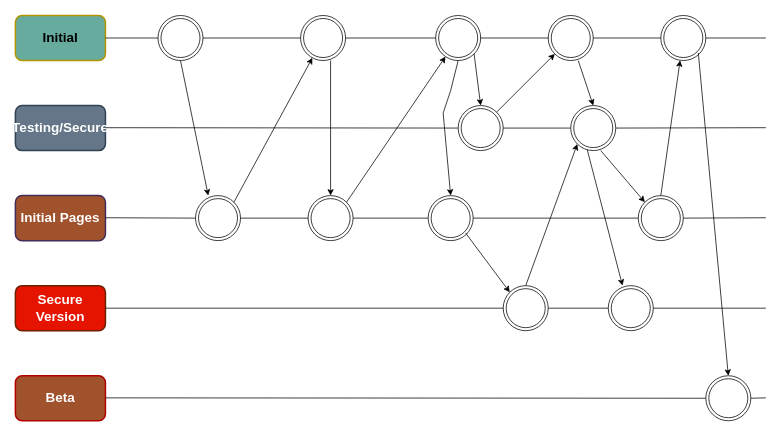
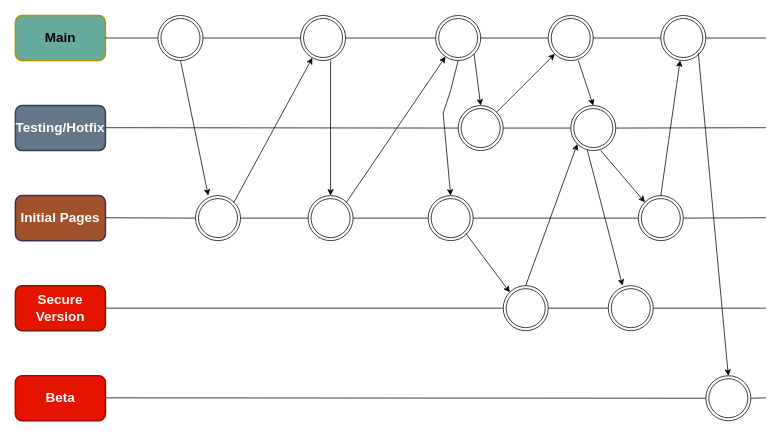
  <mxCell id="0" />
  <mxCell id="1" parent="0" />
- <mxCell id="2" value="Initial" style="rounded=1;whiteSpace=wrap;html=1;strokeWidth=2;fillWeight=4;hachureGap=8;hachureAngle=45;fillColor=light-dark(#67AB9F,#67AB9F);fontColor=#000000;strokeColor=light-dark(#B09500,#67AB9F);fontSize=18;fontStyle=1;textShadow=0;" vertex="1" parent="1"><mxGeometry x="20" y="20" width="120" height="60" as="geometry" /></mxCell>
- <mxCell id="3" value="Testing/Secure" style="rounded=1;whiteSpace=wrap;html=1;strokeWidth=2;fillWeight=4;hachureGap=8;hachureAngle=45;fillColor=light-dark(#647687,#E3C800);fontColor=light-dark(#FFFFFF,#FFFFFF);strokeColor=light-dark(#314354,#FFD966);fontSize=18;textShadow=0;fontStyle=1" vertex="1" parent="1"><mxGeometry x="20" y="140" width="120" height="60" as="geometry" /></mxCell>
+ <mxCell id="2" value="Main" style="rounded=1;whiteSpace=wrap;html=1;strokeWidth=2;fillWeight=4;hachureGap=8;hachureAngle=45;fillColor=light-dark(#67AB9F,#67AB9F);fontColor=#000000;strokeColor=light-dark(#B09500,#67AB9F);fontSize=18;fontStyle=1;textShadow=0;" vertex="1" parent="1"><mxGeometry x="20" y="20" width="120" height="60" as="geometry" /></mxCell>
+ <mxCell id="3" value="Testing/Hotfix" style="rounded=1;whiteSpace=wrap;html=1;strokeWidth=2;fillWeight=4;hachureGap=8;hachureAngle=45;fillColor=light-dark(#647687,#E3C800);fontColor=light-dark(#FFFFFF,#FFFFFF);strokeColor=light-dark(#314354,#FFD966);fontSize=18;textShadow=0;fontStyle=1" vertex="1" parent="1"><mxGeometry x="20" y="140" width="120" height="60" as="geometry" /></mxCell>
  <mxCell id="4" value="Initial Pages" style="rounded=1;whiteSpace=wrap;html=1;strokeWidth=2;fillWeight=4;hachureGap=8;hachureAngle=45;fillColor=#a0522d;fontColor=light-dark(#FFFFFF,#FFFFFF);strokeColor=#432D57;textShadow=0;labelBorderColor=none;labelBackgroundColor=none;fontStyle=1;fontSize=18;shadow=0;" vertex="1" parent="1"><mxGeometry x="20" y="260" width="120" height="60" as="geometry" /></mxCell>
  <mxCell id="5" value="Secure Version" style="rounded=1;whiteSpace=wrap;html=1;strokeWidth=2;fillWeight=4;hachureGap=8;hachureAngle=45;fillColor=#e51400;fontColor=light-dark(#FFFFFF,#FAFAFA);strokeColor=#6D1F00;fontSize=18;fontStyle=1;" vertex="1" parent="1"><mxGeometry x="20" y="380" width="120" height="60" as="geometry" /></mxCell>
- <mxCell id="6" value="Beta" style="rounded=1;whiteSpace=wrap;html=1;strokeWidth=2;fillWeight=4;hachureGap=8;hachureAngle=45;fillColor=#a0522d;fontColor=light-dark(#FFFFFF,#F0F0F0);strokeColor=#B20000;fontStyle=1;fontSize=18;" vertex="1" parent="1"><mxGeometry x="20" y="500" width="120" height="60" as="geometry" /></mxCell>
+ <mxCell id="6" value="Beta" style="rounded=1;whiteSpace=wrap;html=1;strokeWidth=2;fillWeight=4;hachureGap=8;hachureAngle=45;fillColor=#e51400;fontColor=light-dark(#FFFFFF,#F0F0F0);strokeColor=#B20000;fontStyle=1;fontSize=18;" vertex="1" parent="1"><mxGeometry x="20" y="500" width="120" height="60" as="geometry" /></mxCell>
  <mxCell id="7" value="" style="endArrow=none;html=1;rounded=0;exitX=1;exitY=0.5;exitDx=0;exitDy=0;fillColor=#f5f5f5;strokeColor=light-dark(#000000,#67AB9F);" edge="1" parent="1" source="32"><mxGeometry width="50" height="50" relative="1" as="geometry"><mxPoint x="140" y="50" as="sourcePoint" /><mxPoint x="1020" y="50" as="targetPoint" /></mxGeometry></mxCell>
  <mxCell id="8" value="" style="endArrow=none;html=1;rounded=0;exitX=1;exitY=0.5;exitDx=0;exitDy=0;fillColor=#f5f5f5;strokeColor=light-dark(#000000,#E3C800);" edge="1" parent="1" source="17"><mxGeometry width="50" height="50" relative="1" as="geometry"><mxPoint x="140" y="169.5" as="sourcePoint" /><mxPoint x="1020" y="169.5" as="targetPoint" /></mxGeometry></mxCell>
  <mxCell id="9" value="" style="endArrow=none;html=1;rounded=0;exitX=1;exitY=0.5;exitDx=0;exitDy=0;fillColor=#f5f5f5;strokeColor=light-dark(#000000,#A18EB3);" edge="1" parent="1" source="24"><mxGeometry width="50" height="50" relative="1" as="geometry"><mxPoint x="140" y="289.5" as="sourcePoint" /><mxPoint x="1020" y="289.5" as="targetPoint" /></mxGeometry></mxCell>
  <mxCell id="10" value="" style="endArrow=none;html=1;rounded=0;exitX=1;exitY=0.5;exitDx=0;exitDy=0;fillColor=#f5f5f5;strokeColor=light-dark(#000000,#D28F70);" edge="1" parent="1" source="28"><mxGeometry width="50" height="50" relative="1" as="geometry"><mxPoint x="140" y="410" as="sourcePoint" /><mxPoint x="1020" y="410" as="targetPoint" /></mxGeometry></mxCell>
  <mxCell id="11" value="" style="endArrow=none;html=1;rounded=0;exitX=1;exitY=0.5;exitDx=0;exitDy=0;fillColor=#f5f5f5;strokeColor=light-dark(#000000,#FF9281);" edge="1" parent="1" source="35"><mxGeometry width="50" height="50" relative="1" as="geometry"><mxPoint x="140" y="529.5" as="sourcePoint" /><mxPoint x="1020" y="529.5" as="targetPoint" /></mxGeometry></mxCell>
  <mxCell id="12" value="" style="endArrow=none;html=1;rounded=0;exitX=1;exitY=0.5;exitDx=0;exitDy=0;fillColor=#f5f5f5;strokeColor=light-dark(#000000,#67AB9F);" edge="1" parent="1" target="13"><mxGeometry width="50" height="50" relative="1" as="geometry"><mxPoint x="140" y="50" as="sourcePoint" /><mxPoint x="1020" y="50" as="targetPoint" /></mxGeometry></mxCell>
  <mxCell id="13" value="" style="ellipse;shape=doubleEllipse;whiteSpace=wrap;html=1;aspect=fixed;fillColor=light-dark(#FFFFFF,#67AB9F);" vertex="1" parent="1"><mxGeometry x="210" y="20" width="60" height="60" as="geometry" /></mxCell>
  <mxCell id="14" value="" style="endArrow=none;html=1;rounded=0;exitX=1;exitY=0.5;exitDx=0;exitDy=0;fillColor=#f5f5f5;strokeColor=light-dark(#000000,#E3C800);" edge="1" parent="1" target="15"><mxGeometry width="50" height="50" relative="1" as="geometry"><mxPoint x="140" y="169.5" as="sourcePoint" /><mxPoint x="1020" y="169.5" as="targetPoint" /></mxGeometry></mxCell>
  <mxCell id="15" value="" style="ellipse;shape=doubleEllipse;whiteSpace=wrap;html=1;aspect=fixed;fillColor=light-dark(#FFFFFF,#E3C800);" vertex="1" parent="1"><mxGeometry x="610" y="140" width="60" height="60" as="geometry" /></mxCell>
  <mxCell id="16" value="" style="endArrow=none;html=1;rounded=0;exitX=1;exitY=0.5;exitDx=0;exitDy=0;fillColor=#f5f5f5;strokeColor=light-dark(#000000,#E3C800);" edge="1" parent="1" source="15" target="17"><mxGeometry width="50" height="50" relative="1" as="geometry"><mxPoint x="360" y="170" as="sourcePoint" /><mxPoint x="1020" y="169.5" as="targetPoint" /></mxGeometry></mxCell>
  <mxCell id="17" value="" style="ellipse;shape=doubleEllipse;whiteSpace=wrap;html=1;aspect=fixed;fillColor=light-dark(#FFFFFF,#E3C800);" vertex="1" parent="1"><mxGeometry x="760" y="140" width="60" height="60" as="geometry" /></mxCell>
  <mxCell id="18" value="" style="endArrow=none;html=1;rounded=0;exitX=1;exitY=0.5;exitDx=0;exitDy=0;fillColor=#f5f5f5;strokeColor=light-dark(#000000,#A18EB3);" edge="1" parent="1" target="19"><mxGeometry width="50" height="50" relative="1" as="geometry"><mxPoint x="140" y="289.5" as="sourcePoint" /><mxPoint x="1020" y="289.5" as="targetPoint" /></mxGeometry></mxCell>
  <mxCell id="19" value="" style="ellipse;shape=doubleEllipse;whiteSpace=wrap;html=1;aspect=fixed;fillColor=light-dark(#FFFFFF,#A18EB3);" vertex="1" parent="1"><mxGeometry x="260" y="260" width="60" height="60" as="geometry" /></mxCell>
  <mxCell id="20" value="" style="endArrow=none;html=1;rounded=0;exitX=1;exitY=0.5;exitDx=0;exitDy=0;fillColor=#f5f5f5;strokeColor=light-dark(#000000,#A18EB3);" edge="1" parent="1" source="19"><mxGeometry width="50" height="50" relative="1" as="geometry"><mxPoint x="320" y="290" as="sourcePoint" /><mxPoint x="420" y="290" as="targetPoint" /></mxGeometry></mxCell>
  <mxCell id="21" value="" style="endArrow=none;html=1;rounded=0;fillColor=#f5f5f5;strokeColor=light-dark(#000000,#A18EB3);" edge="1" parent="1" source="30" target="22"><mxGeometry width="50" height="50" relative="1" as="geometry"><mxPoint x="420" y="290" as="sourcePoint" /><mxPoint x="1020" y="289.5" as="targetPoint" /></mxGeometry></mxCell>
  <mxCell id="22" value="" style="ellipse;shape=doubleEllipse;whiteSpace=wrap;html=1;aspect=fixed;fillColor=light-dark(#FFFFFF,#A18EB3);" vertex="1" parent="1"><mxGeometry x="570" y="260" width="60" height="60" as="geometry" /></mxCell>
  <mxCell id="23" value="" style="endArrow=none;html=1;rounded=0;exitX=1;exitY=0.5;exitDx=0;exitDy=0;fillColor=#f5f5f5;strokeColor=light-dark(#000000,#A18EB3);" edge="1" parent="1" source="22" target="24"><mxGeometry width="50" height="50" relative="1" as="geometry"><mxPoint x="690" y="290" as="sourcePoint" /><mxPoint x="1020" y="289.5" as="targetPoint" /></mxGeometry></mxCell>
  <mxCell id="24" value="" style="ellipse;shape=doubleEllipse;whiteSpace=wrap;html=1;aspect=fixed;fillColor=light-dark(#FFFFFF,#A18EB3);" vertex="1" parent="1"><mxGeometry x="850" y="260" width="60" height="60" as="geometry" /></mxCell>
  <mxCell id="25" value="" style="endArrow=none;html=1;rounded=0;exitX=1;exitY=0.5;exitDx=0;exitDy=0;fillColor=#f5f5f5;strokeColor=light-dark(#000000,#67AB9F);" edge="1" parent="1" source="13" target="26"><mxGeometry width="50" height="50" relative="1" as="geometry"><mxPoint x="270" y="50" as="sourcePoint" /><mxPoint x="1020" y="50" as="targetPoint" /></mxGeometry></mxCell>
  <mxCell id="26" value="" style="ellipse;shape=doubleEllipse;whiteSpace=wrap;html=1;aspect=fixed;fillColor=light-dark(#FFFFFF,#67AB9F);" vertex="1" parent="1"><mxGeometry x="400" y="20" width="60" height="60" as="geometry" /></mxCell>
  <mxCell id="27" value="" style="endArrow=none;html=1;rounded=0;exitX=1;exitY=0.5;exitDx=0;exitDy=0;fillColor=#f5f5f5;strokeColor=light-dark(#000000,#D28F70);" edge="1" parent="1" target="28"><mxGeometry width="50" height="50" relative="1" as="geometry"><mxPoint x="140" y="410" as="sourcePoint" /><mxPoint x="1020" y="410" as="targetPoint" /></mxGeometry></mxCell>
  <mxCell id="28" value="" style="ellipse;shape=doubleEllipse;whiteSpace=wrap;html=1;aspect=fixed;fillColor=light-dark(#FFFFFF,#D28F70);" vertex="1" parent="1"><mxGeometry x="810" y="380" width="60" height="60" as="geometry" /></mxCell>
  <mxCell id="29" value="" style="endArrow=none;html=1;rounded=0;fillColor=#f5f5f5;strokeColor=light-dark(#000000,#F5F5F5);" edge="1" parent="1" target="30"><mxGeometry width="50" height="50" relative="1" as="geometry"><mxPoint x="420" y="290" as="sourcePoint" /><mxPoint x="570" y="290" as="targetPoint" /></mxGeometry></mxCell>
  <mxCell id="30" value="" style="ellipse;shape=doubleEllipse;whiteSpace=wrap;html=1;aspect=fixed;fillColor=light-dark(#FFFFFF,#A18EB3);" vertex="1" parent="1"><mxGeometry x="410" y="260" width="60" height="60" as="geometry" /></mxCell>
  <mxCell id="31" value="" style="endArrow=none;html=1;rounded=0;exitX=1;exitY=0.5;exitDx=0;exitDy=0;fillColor=#f5f5f5;strokeColor=light-dark(#000000,#67AB9F);" edge="1" parent="1" source="26" target="32"><mxGeometry width="50" height="50" relative="1" as="geometry"><mxPoint x="460" y="50" as="sourcePoint" /><mxPoint x="1020" y="50" as="targetPoint" /></mxGeometry></mxCell>
  <mxCell id="32" value="" style="ellipse;shape=doubleEllipse;whiteSpace=wrap;html=1;aspect=fixed;fillColor=light-dark(#FFFFFF,#67AB9F);" vertex="1" parent="1"><mxGeometry x="730" y="20" width="60" height="60" as="geometry" /></mxCell>
  <mxCell id="33" value="" style="ellipse;shape=doubleEllipse;whiteSpace=wrap;html=1;aspect=fixed;fillColor=light-dark(#FFFFFF,#67AB9F);" vertex="1" parent="1"><mxGeometry x="880" y="20" width="60" height="60" as="geometry" /></mxCell>
  <mxCell id="34" value="" style="endArrow=none;html=1;rounded=0;exitX=1;exitY=0.5;exitDx=0;exitDy=0;fillColor=#f5f5f5;strokeColor=light-dark(#000000,#FF9281);" edge="1" parent="1" target="35"><mxGeometry width="50" height="50" relative="1" as="geometry"><mxPoint x="140" y="529.5" as="sourcePoint" /><mxPoint x="1020" y="529.5" as="targetPoint" /></mxGeometry></mxCell>
  <mxCell id="35" value="" style="ellipse;shape=doubleEllipse;whiteSpace=wrap;html=1;aspect=fixed;fillColor=light-dark(#FFFFFF,#FF9281);" vertex="1" parent="1"><mxGeometry x="940" y="500" width="60" height="60" as="geometry" /></mxCell>
  <mxCell id="36" value="" style="ellipse;shape=doubleEllipse;whiteSpace=wrap;html=1;aspect=fixed;fillColor=light-dark(#FFFFFF,#D28F70);" vertex="1" parent="1"><mxGeometry x="670" y="380" width="60" height="60" as="geometry" /></mxCell>
  <mxCell id="37" value="" style="ellipse;shape=doubleEllipse;whiteSpace=wrap;html=1;aspect=fixed;fillColor=light-dark(#FFFFFF,#67AB9F);" vertex="1" parent="1"><mxGeometry x="580" y="20" width="60" height="60" as="geometry" /></mxCell>
  <mxCell id="38" value="" style="endArrow=classic;html=1;rounded=0;entryX=0.283;entryY=0;entryDx=0;entryDy=0;entryPerimeter=0;exitX=0.5;exitY=1;exitDx=0;exitDy=0;strokeColor=light-dark(#000000,#67AB9F);" edge="1" parent="1" source="13" target="19"><mxGeometry width="50" height="50" relative="1" as="geometry"><mxPoint x="230" y="160" as="sourcePoint" /><mxPoint x="280" y="110" as="targetPoint" /></mxGeometry></mxCell>
  <mxCell id="39" value="" style="endArrow=classic;html=1;rounded=0;exitX=1;exitY=0;exitDx=0;exitDy=0;strokeColor=light-dark(#000000,#A18EB3);" edge="1" parent="1" source="19" target="26"><mxGeometry width="50" height="50" relative="1" as="geometry"><mxPoint x="330" y="170" as="sourcePoint" /><mxPoint x="367" y="350" as="targetPoint" /></mxGeometry></mxCell>
  <mxCell id="40" value="" style="endArrow=classic;html=1;rounded=0;entryX=0.5;entryY=0;entryDx=0;entryDy=0;exitX=0.5;exitY=1;exitDx=0;exitDy=0;strokeColor=light-dark(#000000,#67AB9F);" edge="1" parent="1" target="30"><mxGeometry width="50" height="50" relative="1" as="geometry"><mxPoint x="440" y="80" as="sourcePoint" /><mxPoint x="477" y="260" as="targetPoint" /></mxGeometry></mxCell>
  <mxCell id="41" value="" style="endArrow=classic;html=1;rounded=0;exitX=1;exitY=0;exitDx=0;exitDy=0;strokeColor=light-dark(#000000,#A18EB3);" edge="1" parent="1" source="30" target="37"><mxGeometry width="50" height="50" relative="1" as="geometry"><mxPoint x="510" y="90" as="sourcePoint" /><mxPoint x="547" y="270" as="targetPoint" /></mxGeometry></mxCell>
  <mxCell id="42" value="" style="endArrow=classic;html=1;rounded=0;exitX=0.5;exitY=1;exitDx=0;exitDy=0;strokeColor=light-dark(#000000,#67AB9F);" edge="1" parent="1" source="37"><mxGeometry width="50" height="50" relative="1" as="geometry"><mxPoint x="489" y="314" as="sourcePoint" /><mxPoint x="600" y="260" as="targetPoint" /><Array as="points"><mxPoint x="600" y="120" /><mxPoint x="590" y="150" /></Array></mxGeometry></mxCell>
  <mxCell id="43" value="" style="endArrow=classic;html=1;rounded=0;exitX=1;exitY=1;exitDx=0;exitDy=0;entryX=0.5;entryY=0;entryDx=0;entryDy=0;strokeColor=light-dark(#000000,#67AB9F);" edge="1" parent="1" source="37" target="15"><mxGeometry width="50" height="50" relative="1" as="geometry"><mxPoint x="481" y="289" as="sourcePoint" /><mxPoint x="613" y="95" as="targetPoint" /></mxGeometry></mxCell>
  <mxCell id="44" value="" style="endArrow=classic;html=1;rounded=0;exitX=1;exitY=0;exitDx=0;exitDy=0;entryX=0;entryY=1;entryDx=0;entryDy=0;strokeColor=light-dark(#000000,#E3C800);" edge="1" parent="1" source="15" target="32"><mxGeometry width="50" height="50" relative="1" as="geometry"><mxPoint x="610" y="260" as="sourcePoint" /><mxPoint x="730" y="80" as="targetPoint" /></mxGeometry></mxCell>
  <mxCell id="45" value="" style="endArrow=classic;html=1;rounded=0;exitX=0.5;exitY=0;exitDx=0;exitDy=0;strokeColor=light-dark(#000000,#A18EB3);" edge="1" parent="1" source="24" target="33"><mxGeometry width="50" height="50" relative="1" as="geometry"><mxPoint x="790" y="294" as="sourcePoint" /><mxPoint x="900" y="82" as="targetPoint" /></mxGeometry></mxCell>
  <mxCell id="46" value="" style="endArrow=classic;html=1;rounded=0;exitX=1;exitY=1;exitDx=0;exitDy=0;entryX=0.5;entryY=0;entryDx=0;entryDy=0;strokeColor=light-dark(#000000,#67AB9F);" edge="1" parent="1" target="17"><mxGeometry width="50" height="50" relative="1" as="geometry"><mxPoint x="770" y="80" as="sourcePoint" /><mxPoint x="779" y="149" as="targetPoint" /></mxGeometry></mxCell>
  <mxCell id="47" value="" style="endArrow=classic;html=1;rounded=0;exitX=1;exitY=1;exitDx=0;exitDy=0;entryX=0;entryY=0;entryDx=0;entryDy=0;strokeColor=light-dark(#000000,#E3C800);" edge="1" parent="1" target="24"><mxGeometry width="50" height="50" relative="1" as="geometry"><mxPoint x="800" y="200" as="sourcePoint" /><mxPoint x="820" y="260" as="targetPoint" /></mxGeometry></mxCell>
  <mxCell id="48" value="" style="endArrow=classic;html=1;rounded=0;exitX=1;exitY=1;exitDx=0;exitDy=0;entryX=0;entryY=0;entryDx=0;entryDy=0;strokeColor=light-dark(#000000,#A18EB3);" edge="1" parent="1" target="36"><mxGeometry width="50" height="50" relative="1" as="geometry"><mxPoint x="620" y="310" as="sourcePoint" /><mxPoint x="640" y="370" as="targetPoint" /></mxGeometry></mxCell>
  <mxCell id="49" value="" style="endArrow=classic;html=1;rounded=0;exitX=1;exitY=0;exitDx=0;exitDy=0;entryX=0;entryY=1;entryDx=0;entryDy=0;strokeColor=light-dark(#000000,#D28F70);" edge="1" parent="1" target="17"><mxGeometry width="50" height="50" relative="1" as="geometry"><mxPoint x="700" y="380" as="sourcePoint" /><mxPoint x="778" y="302" as="targetPoint" /></mxGeometry></mxCell>
  <mxCell id="50" value="" style="endArrow=classic;html=1;rounded=0;entryX=0.5;entryY=0;entryDx=0;entryDy=0;exitX=0.5;exitY=1;exitDx=0;exitDy=0;strokeColor=light-dark(#000000,#67AB9F);" edge="1" parent="1" target="35"><mxGeometry width="50" height="50" relative="1" as="geometry"><mxPoint x="930" y="70" as="sourcePoint" /><mxPoint x="930" y="250" as="targetPoint" /></mxGeometry></mxCell>
  <mxCell id="51" value="" style="endArrow=classic;html=1;rounded=0;exitX=0.367;exitY=0.983;exitDx=0;exitDy=0;entryX=0.317;entryY=0;entryDx=0;entryDy=0;entryPerimeter=0;exitPerimeter=0;strokeColor=light-dark(#000000,#E3C800);" edge="1" parent="1" source="17" target="28"><mxGeometry width="50" height="50" relative="1" as="geometry"><mxPoint x="710" y="390" as="sourcePoint" /><mxPoint x="779" y="201" as="targetPoint" /></mxGeometry></mxCell>
